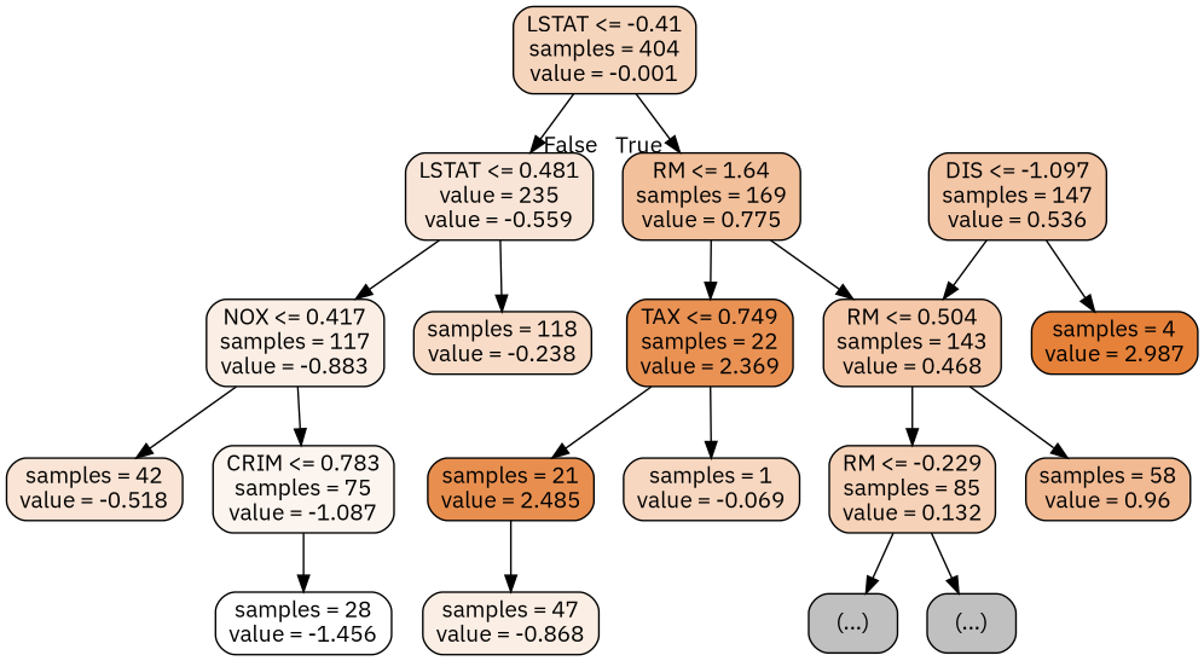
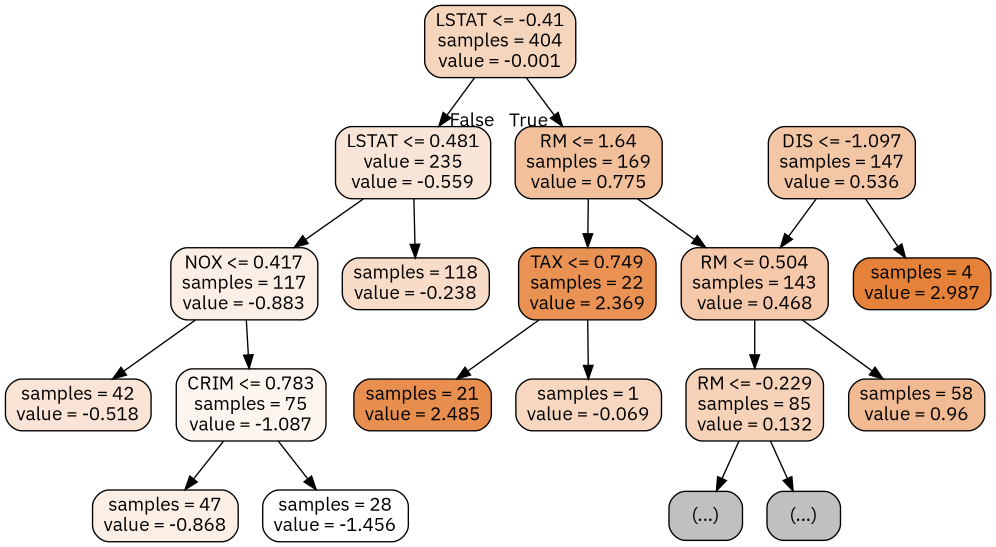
  digraph {
    fontname="IBM Plex Sans"
    node [color=black fillcolor="#C0C0C0" fontname="IBM Plex Sans" shape=box style="filled, rounded"]
    edge [fontname="IBM Plex Sans"]
    n1 [fillcolor="#e5813954" label="LSTAT <= -0.41\nsamples = 404\nvalue = -0.001"]
    n2 [fillcolor="#e5813980" label="RM <= 1.64\nsamples = 169\nvalue = 0.775"]
    n3 [fillcolor="#e5813933" label="LSTAT <= 0.481\nvalue = 235\nvalue = -0.559"]
    n4 [fillcolor="#e58139dc" label="TAX <= 0.749\nsamples = 22\nvalue = 2.369"]
    n5 [fillcolor="#e581396e" label="RM <= 0.504\nsamples = 143\nvalue = 0.468"]
    n6 [fillcolor="#e5813946" label="samples = 118\nvalue = -0.238"]
    n7 [fillcolor="#e5813921" label="NOX <= 0.417\nsamples = 117\nvalue = -0.883"]
    n8 [fillcolor="#e5813972" label="DIS <= -1.097\nsamples = 147\nvalue = 0.536"]
    n9 [fillcolor="#e58139ff" label="samples = 4\nvalue = 2.987"]
    n10 [fillcolor="#e58139e2" label="samples = 21\nvalue = 2.485"]
    n11 [fillcolor="#e5813950" label="samples = 1\nvalue = -0.069"]
    n12 [fillcolor="#e581395b" label="RM <= -0.229\nsamples = 85\nvalue = 0.132"]
    n13 [fillcolor="#e581398b" label="samples = 58\nvalue = 0.96"]
    n14 [label="(...)"]
    n15 [label="(...)"]
    n16 [fillcolor="#e5813936" label="samples = 42\nvalue = -0.518"]
    n17 [fillcolor="#e5813915" label="CRIM <= 0.783\nsamples = 75\nvalue = -1.087"]
    n18 [fillcolor="#e5813922" label="samples = 47\nvalue = -0.868"]
    n19 [fillcolor="#e5813900" label="samples = 28\nvalue = -1.456"]
    n1 -> n2 [headlabel=True labelangle=45 labeldistance=2.5]
    n1 -> n3 [headlabel=False labelangle=-45 labeldistance=2.5]
    n2 -> n4
    n2 -> n5
    n3 -> n6
    n3 -> n7
    n4 -> n10
    n4 -> n11
    n5 -> n12
    n5 -> n13
    n7 -> n16
    n7 -> n17
    n8 -> n5
    n8 -> n9
    n12 -> n14
    n12 -> n15
-   n10 -> n18
+   n17 -> n18
    n17 -> n19
  }
